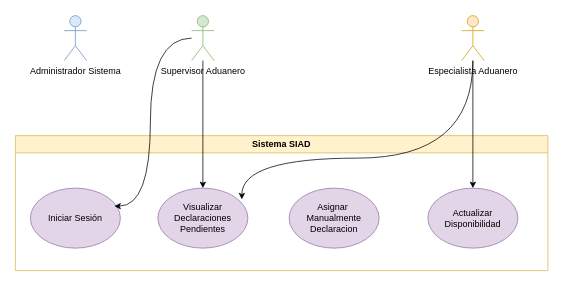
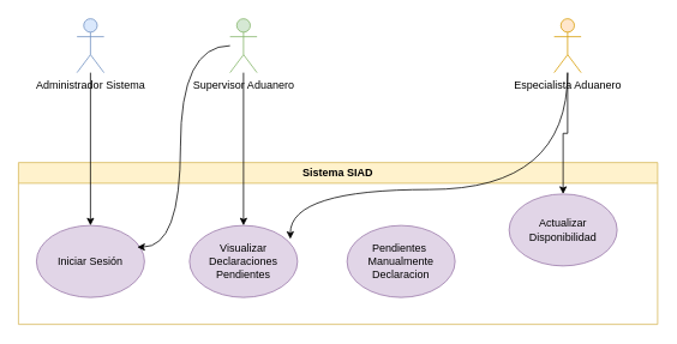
  <mxCell id="0" />
  <mxCell id="1" parent="0" />
  <mxCell id="2" value="Sistema SIAD" style="swimlane;whiteSpace=wrap;html=1;strokeColor=#d6b656;fillColor=#fff2cc;" vertex="1" parent="1"><mxGeometry x="20" y="180" width="710" height="180" as="geometry" /></mxCell>
  <mxCell id="3" value="Iniciar Sesión" style="ellipse;whiteSpace=wrap;html=1;fillColor=#e1d5e7;strokeColor=#9673a6;" vertex="1" parent="2"><mxGeometry x="20" y="70" width="120" height="80" as="geometry" /></mxCell>
  <mxCell id="4" value="Visualizar Declaraciones Pendientes" style="ellipse;whiteSpace=wrap;html=1;fillColor=#e1d5e7;strokeColor=#9673a6;" vertex="1" parent="2"><mxGeometry x="190" y="70" width="120" height="80" as="geometry" /></mxCell>
- <mxCell id="5" value="Asignar&amp;nbsp;&lt;div&gt;Manualmente Declaracion&lt;/div&gt;" style="ellipse;whiteSpace=wrap;html=1;fillColor=#e1d5e7;strokeColor=#9673a6;" vertex="1" parent="2"><mxGeometry x="365" y="70" width="120" height="80" as="geometry" /></mxCell>
- <mxCell id="6" value="Actualizar Disponibilidad" style="ellipse;whiteSpace=wrap;html=1;fillColor=#e1d5e7;strokeColor=#9673a6;" vertex="1" parent="2"><mxGeometry x="550" y="70" width="120" height="80" as="geometry" /></mxCell>
+ <mxCell id="5" value="Pendientes&amp;nbsp;&lt;div&gt;Manualmente Declaracion&lt;/div&gt;" style="ellipse;whiteSpace=wrap;html=1;fillColor=#e1d5e7;strokeColor=#9673a6;" vertex="1" parent="2"><mxGeometry x="365" y="70" width="120" height="80" as="geometry" /></mxCell>
+ <mxCell id="6" value="Actualizar Disponibilidad" style="ellipse;whiteSpace=wrap;html=1;fillColor=#e1d5e7;strokeColor=#9673a6;" vertex="1" parent="2"><mxGeometry x="545" y="35" width="120" height="80" as="geometry" /></mxCell>
+ <mxCell id="7" style="edgeStyle=orthogonalEdgeStyle;rounded=0;orthogonalLoop=1;jettySize=auto;html=1;entryX=0.5;entryY=0;entryDx=0;entryDy=0;" edge="1" parent="1" source="8" target="3"><mxGeometry relative="1" as="geometry" /></mxCell>
  <mxCell id="8" value="Administrador Sistema" style="shape=umlActor;verticalLabelPosition=bottom;verticalAlign=top;html=1;outlineConnect=0;fillColor=#dae8fc;strokeColor=#6c8ebf;" vertex="1" parent="1"><mxGeometry x="85" y="20" width="30" height="60" as="geometry" /></mxCell>
  <mxCell id="9" style="edgeStyle=orthogonalEdgeStyle;rounded=0;orthogonalLoop=1;jettySize=auto;html=1;entryX=0.5;entryY=0;entryDx=0;entryDy=0;" edge="1" parent="1" source="10" target="4"><mxGeometry relative="1" as="geometry" /></mxCell>
  <mxCell id="10" value="Supervisor Aduanero" style="shape=umlActor;verticalLabelPosition=bottom;verticalAlign=top;html=1;outlineConnect=0;fillColor=#d5e8d4;strokeColor=#82b366;" vertex="1" parent="1"><mxGeometry x="255" y="20" width="30" height="60" as="geometry" /></mxCell>
  <mxCell id="11" style="edgeStyle=orthogonalEdgeStyle;rounded=0;orthogonalLoop=1;jettySize=auto;html=1;entryX=0.5;entryY=0;entryDx=0;entryDy=0;" edge="1" parent="1" source="12" target="6"><mxGeometry relative="1" as="geometry" /></mxCell>
  <mxCell id="12" value="Especialista Aduanero&lt;div&gt;&lt;br&gt;&lt;/div&gt;" style="shape=umlActor;verticalLabelPosition=bottom;verticalAlign=top;html=1;outlineConnect=0;fillColor=#ffe6cc;strokeColor=#d79b00;" vertex="1" parent="1"><mxGeometry x="615" y="20" width="30" height="60" as="geometry" /></mxCell>
  <mxCell id="13" style="edgeStyle=orthogonalEdgeStyle;rounded=0;orthogonalLoop=1;jettySize=auto;html=1;entryX=0.933;entryY=0.3;entryDx=0;entryDy=0;entryPerimeter=0;curved=1;" edge="1" parent="1" source="10" target="3"><mxGeometry relative="1" as="geometry"><Array as="points"><mxPoint x="200" y="50" /><mxPoint x="200" y="274" /></Array></mxGeometry></mxCell>
  <mxCell id="14" style="edgeStyle=orthogonalEdgeStyle;rounded=0;orthogonalLoop=1;jettySize=auto;html=1;entryX=0.933;entryY=0.188;entryDx=0;entryDy=0;entryPerimeter=0;curved=1;" edge="1" parent="1" source="12" target="4"><mxGeometry relative="1" as="geometry"><Array as="points"><mxPoint x="630" y="210" /><mxPoint x="322" y="210" /></Array></mxGeometry></mxCell>
